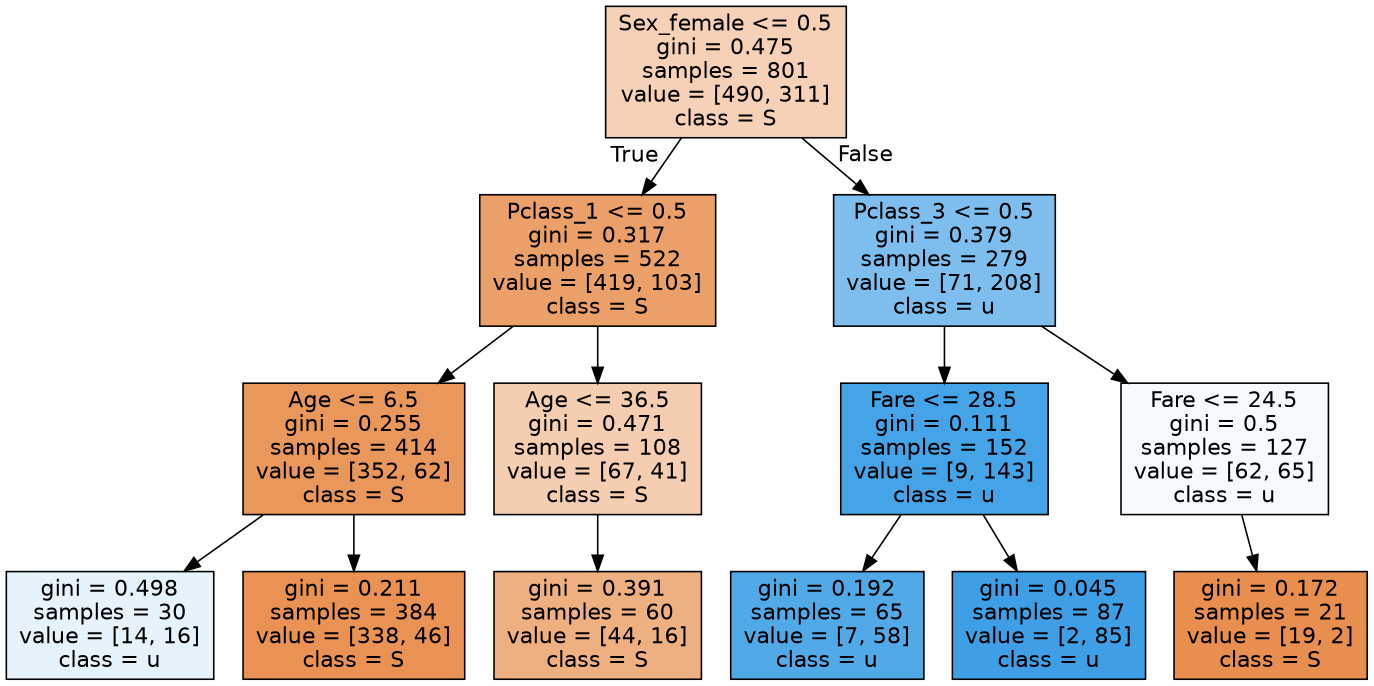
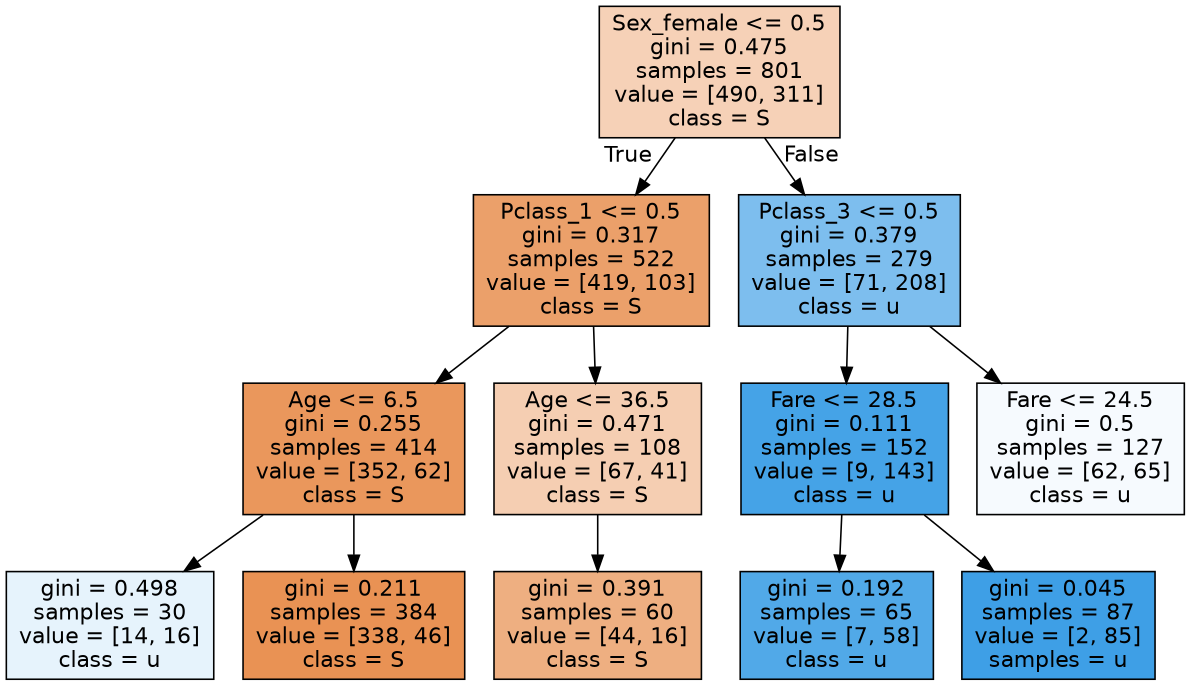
  digraph {
    node [color=black fontname=helvetica shape=box style=filled]
    edge [fontname=helvetica]
    n1 [fillcolor="#f6d1b7" label="Sex_female <= 0.5\ngini = 0.475\nsamples = 801\nvalue = [490, 311]\nclass = S"]
    n2 [fillcolor="#eba06a" label="Pclass_1 <= 0.5\ngini = 0.317\nsamples = 522\nvalue = [419, 103]\nclass = S"]
    n3 [fillcolor="#7dbeee" label="Pclass_3 <= 0.5\ngini = 0.379\nsamples = 279\nvalue = [71, 208]\nclass = u"]
    n4 [fillcolor="#ea975c" label="Age <= 6.5\ngini = 0.255\nsamples = 414\nvalue = [352, 62]\nclass = S"]
    n5 [fillcolor="#f5ceb2" label="Age <= 36.5\ngini = 0.471\nsamples = 108\nvalue = [67, 41]\nclass = S"]
    n6 [fillcolor="#45a3e7" label="Fare <= 28.5\ngini = 0.111\nsamples = 152\nvalue = [9, 143]\nclass = u"]
    n7 [fillcolor="#f6fafe" label="Fare <= 24.5\ngini = 0.5\nsamples = 127\nvalue = [62, 65]\nclass = u"]
    n8 [fillcolor="#e6f3fc" label="gini = 0.498\nsamples = 30\nvalue = [14, 16]\nclass = u"]
    n9 [fillcolor="#e99254" label="gini = 0.211\nsamples = 384\nvalue = [338, 46]\nclass = S"]
    n10 [fillcolor="#eeaf81" label="gini = 0.391\nsamples = 60\nvalue = [44, 16]\nclass = S"]
    n11 [fillcolor="#51a9e8" label="gini = 0.192\nsamples = 65\nvalue = [7, 58]\nclass = u"]
-   n12 [fillcolor="#3e9fe6" label="gini = 0.045\nsamples = 87\nvalue = [2, 85]\nclass = u"]
-   n13 [fillcolor="#e88e4e" label="gini = 0.172\nsamples = 21\nvalue = [19, 2]\nclass = S"]
+   n12 [fillcolor="#3e9fe6" label="gini = 0.045\nsamples = 87\nvalue = [2, 85]\nsamples = u"]
    n1 -> n2 [headlabel=True labelangle=45 labeldistance=2.5]
    n1 -> n3 [headlabel=False labelangle=-45 labeldistance=2.5]
    n2 -> n4
    n2 -> n5
    n3 -> n6
    n3 -> n7
    n4 -> n8
    n4 -> n9
    n5 -> n10
    n6 -> n11
    n6 -> n12
-   n7 -> n13
  }
